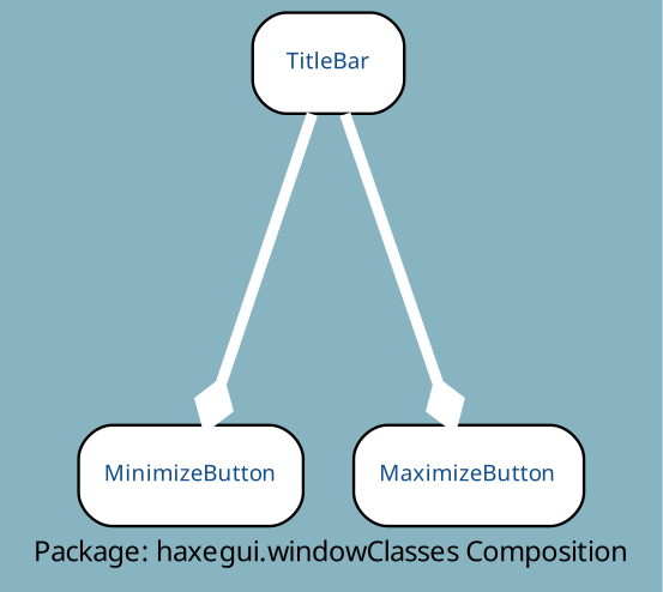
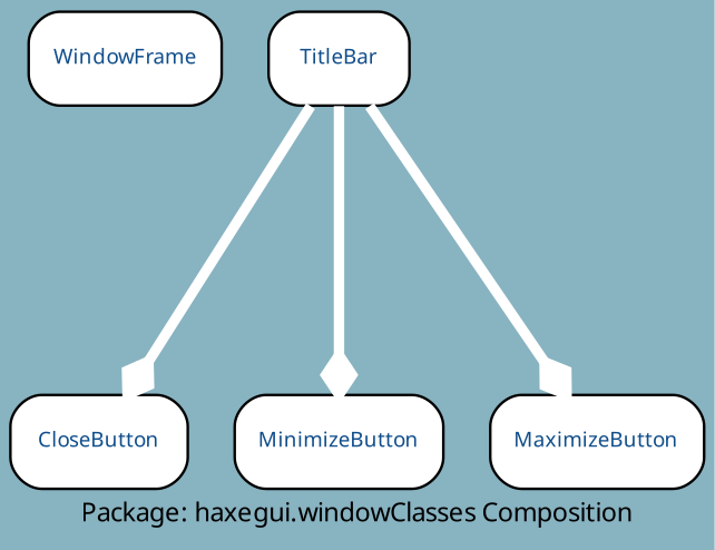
  digraph {
    bgcolor="#88B3C1"
    fontcolor=black
    fontname=Sans
    fontsize=10
    label="Package: haxegui.windowClasses Composition"
    rankdir=TB
    node [color=black fillcolor=white fontcolor="#104E8B" fontname=Sans fontsize=8 shape=record style="rounded,filled"]
    edge [arrowhead=diamond arrowsize=1.25 color=white fontcolor=black fontname=Sans fontsize=8 minlen=3 style="setlinewidth(4)"]
+   n1 [height=0.50 label="{WindowFrame}" portPos=WindowFrame width=1.03]
+   n2 [height=0.50 label="{CloseButton}" portPos=CloseButton width=0.94]
    n3 [height=0.50 label="{MinimizeButton}" portPos=MinimizeButton width=1.11]
    n4 [height=0.50 label="{MaximizeButton}" portPos=MaximizeButton width=1.14]
    n5 [height=0.50 label="{TitleBar}" portPos=TitleBar width=0.75]
+   n5 -> n2
    n5 -> n3
    n5 -> n4
  }
